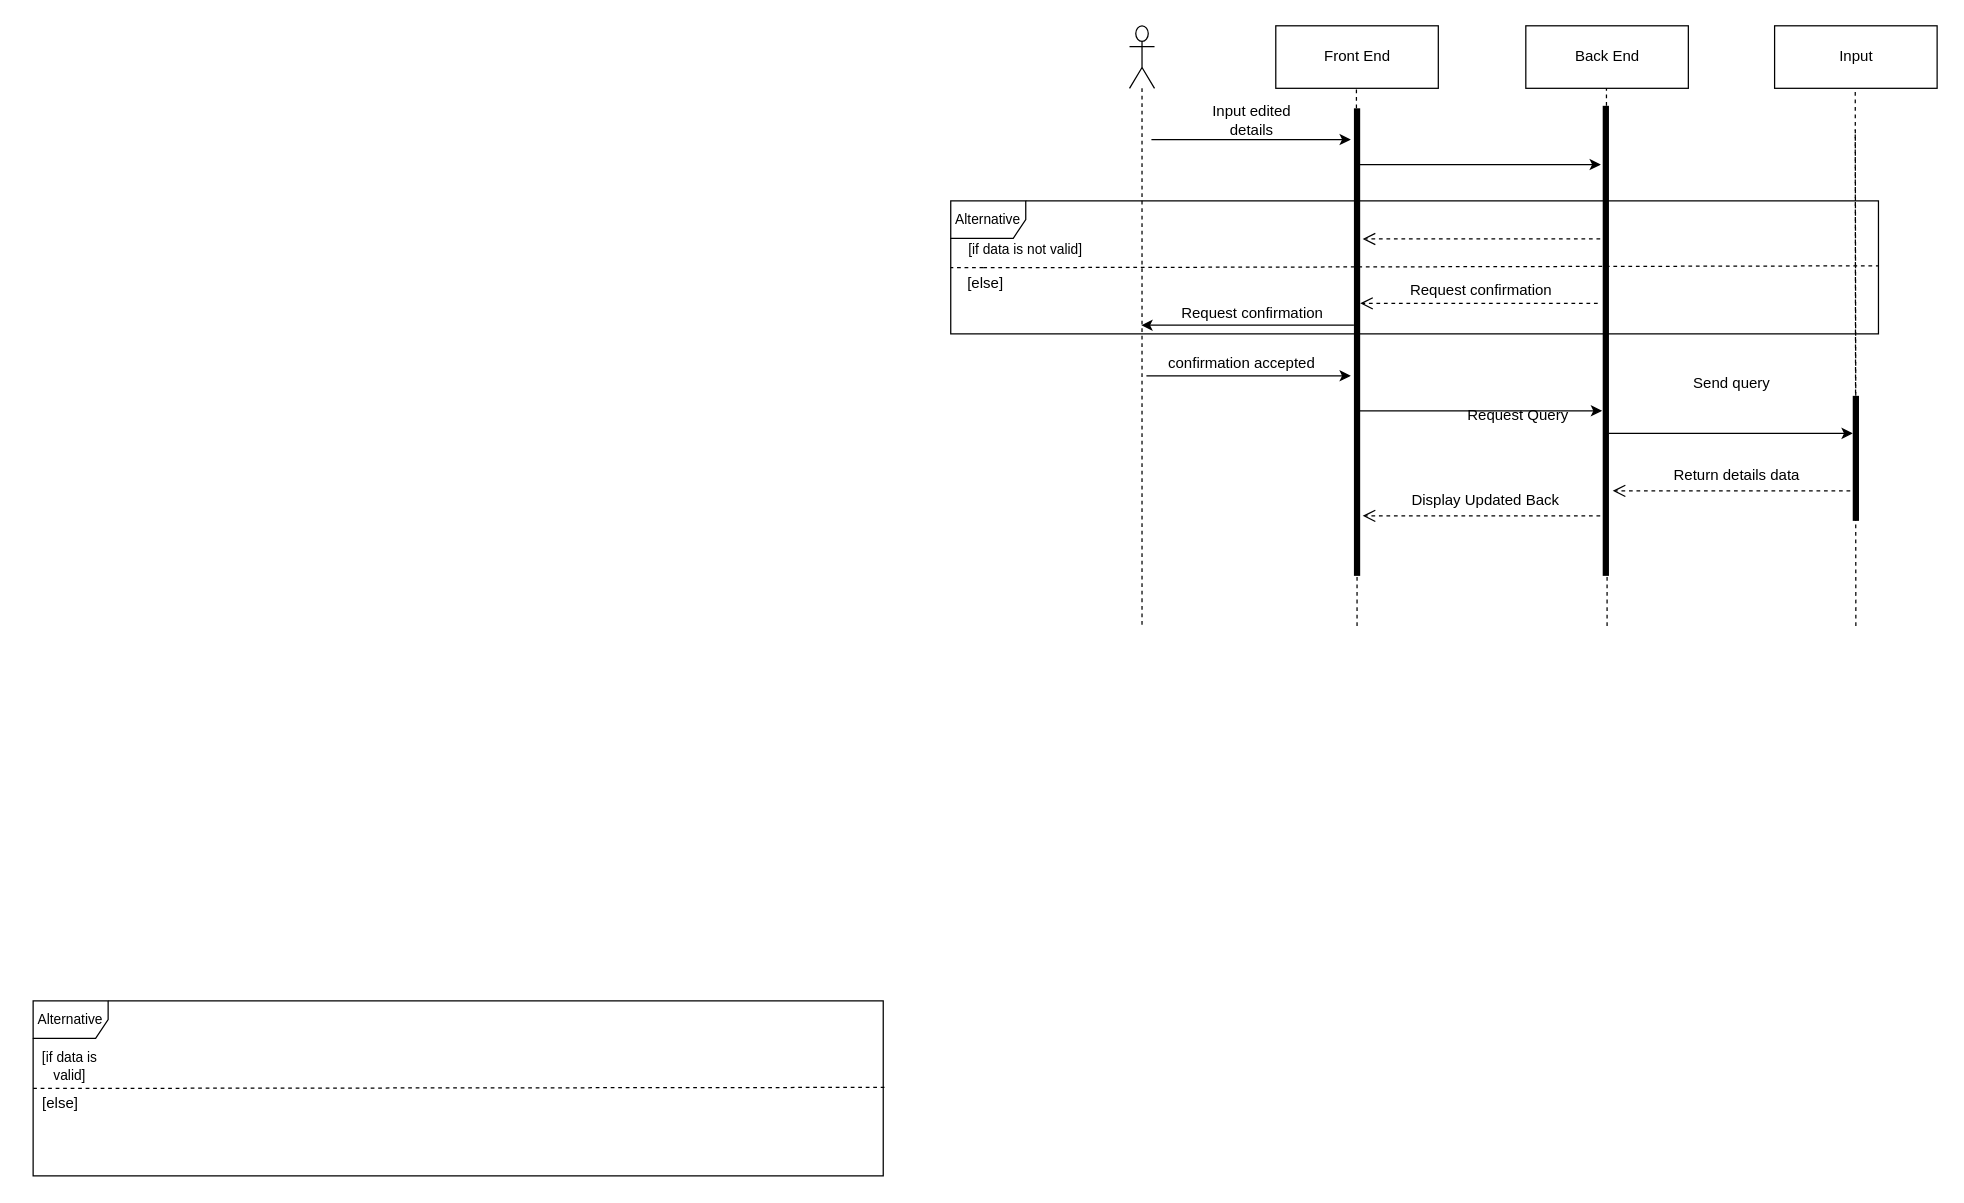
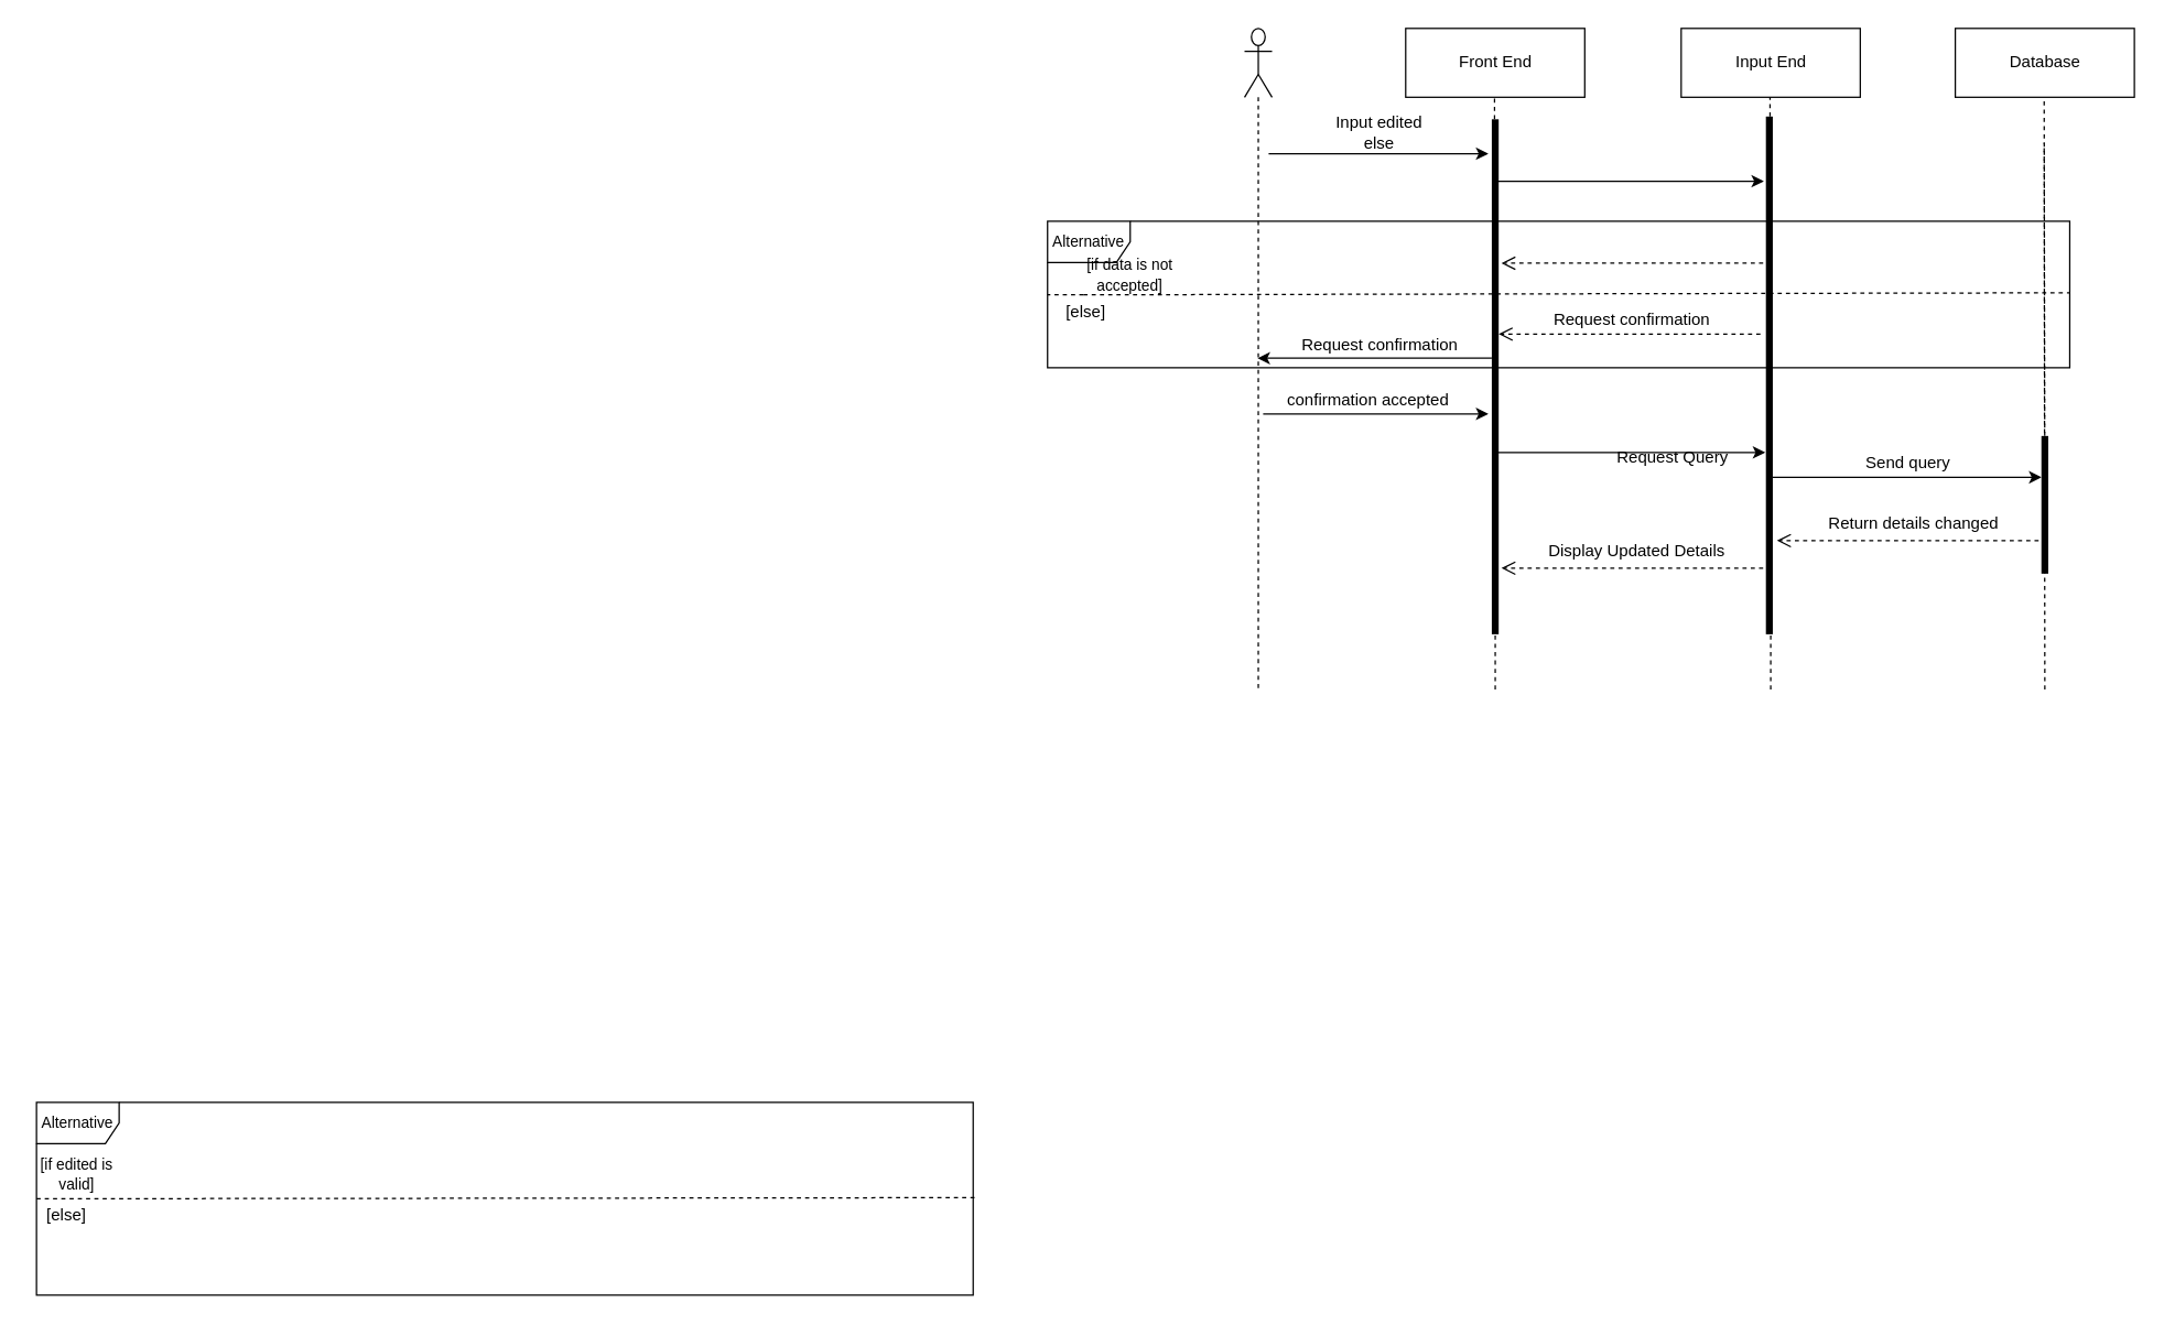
  <mxCell id="0" />
  <mxCell id="1" parent="0" />
  <mxCell id="2" value="" style="shape=umlLifeline;participant=umlActor;perimeter=lifelinePerimeter;whiteSpace=wrap;html=1;container=1;collapsible=0;recursiveResize=0;verticalAlign=top;spacingTop=36;outlineConnect=0;size=50;" parent="1" vertex="1"><mxGeometry x="903" y="20" width="20" height="480" as="geometry" /></mxCell>
  <mxCell id="3" value="Front End" style="html=1;" parent="1" vertex="1"><mxGeometry x="1020" y="20" width="130" height="50" as="geometry" /></mxCell>
  <mxCell id="4" value="" style="endArrow=none;dashed=1;html=1;" parent="1" source="21" edge="1"><mxGeometry width="50" height="50" relative="1" as="geometry"><mxPoint x="1085" y="450" as="sourcePoint" /><mxPoint x="1084.5" y="70" as="targetPoint" /></mxGeometry></mxCell>
- <mxCell id="5" value="Back End" style="html=1;" parent="1" vertex="1"><mxGeometry x="1220" y="20" width="130" height="50" as="geometry" /></mxCell>
+ <mxCell id="5" value="Input End" style="html=1;" parent="1" vertex="1"><mxGeometry x="1220" y="20" width="130" height="50" as="geometry" /></mxCell>
  <mxCell id="6" value="" style="endArrow=none;dashed=1;html=1;" parent="1" source="23" edge="1"><mxGeometry width="50" height="50" relative="1" as="geometry"><mxPoint x="1285" y="450" as="sourcePoint" /><mxPoint x="1284.5" y="70" as="targetPoint" /></mxGeometry></mxCell>
- <mxCell id="7" value="Input" style="html=1;" parent="1" vertex="1"><mxGeometry x="1419" y="20" width="130" height="50" as="geometry" /></mxCell>
+ <mxCell id="7" value="Database" style="html=1;" parent="1" vertex="1"><mxGeometry x="1419" y="20" width="130" height="50" as="geometry" /></mxCell>
  <mxCell id="8" value="" style="endArrow=none;dashed=1;html=1;" parent="1" edge="1"><mxGeometry width="50" height="50" relative="1" as="geometry"><mxPoint x="1484" y="370" as="sourcePoint" /><mxPoint x="1483.5" y="70" as="targetPoint" /></mxGeometry></mxCell>
  <mxCell id="9" value="" style="endArrow=classic;html=1;" parent="1" edge="1"><mxGeometry width="50" height="50" relative="1" as="geometry"><mxPoint x="920.525" y="111" as="sourcePoint" /><mxPoint x="1080" y="111" as="targetPoint" /></mxGeometry></mxCell>
- <mxCell id="10" value="Input edited details" style="text;html=1;strokeColor=none;fillColor=none;align=center;verticalAlign=middle;whiteSpace=wrap;rounded=0;" parent="1" vertex="1"><mxGeometry x="956" y="86" width="90" height="20" as="geometry" /></mxCell>
+ <mxCell id="10" value="Input edited else" style="text;html=1;strokeColor=none;fillColor=none;align=center;verticalAlign=middle;whiteSpace=wrap;rounded=0;" parent="1" vertex="1"><mxGeometry x="956" y="86" width="90" height="20" as="geometry" /></mxCell>
  <mxCell id="11" value="" style="endArrow=classic;html=1;" parent="1" edge="1"><mxGeometry width="50" height="50" relative="1" as="geometry"><mxPoint x="1085" y="131" as="sourcePoint" /><mxPoint x="1280" y="131" as="targetPoint" /></mxGeometry></mxCell>
  <mxCell id="12" value="" style="html=1;verticalAlign=bottom;endArrow=open;dashed=1;endSize=8;" parent="1" edge="1"><mxGeometry relative="1" as="geometry"><mxPoint x="1479.5" y="392" as="sourcePoint" /><mxPoint x="1289.5" y="392" as="targetPoint" /></mxGeometry></mxCell>
- <mxCell id="13" value="Return details data" style="text;html=1;strokeColor=none;fillColor=none;align=center;verticalAlign=middle;whiteSpace=wrap;rounded=0;" parent="1" vertex="1"><mxGeometry x="1323.5" y="370" width="129.5" height="20" as="geometry" /></mxCell>
+ <mxCell id="13" value="Return details changed" style="text;html=1;strokeColor=none;fillColor=none;align=center;verticalAlign=middle;whiteSpace=wrap;rounded=0;" parent="1" vertex="1"><mxGeometry x="1323.5" y="370" width="129.5" height="20" as="geometry" /></mxCell>
  <mxCell id="14" value="&lt;font style=&quot;font-size: 11px&quot;&gt;Alternative&lt;/font&gt;" style="shape=umlFrame;whiteSpace=wrap;html=1;" parent="1" vertex="1"><mxGeometry x="760" y="160" width="742.08" height="106.43" as="geometry" /></mxCell>
  <mxCell id="15" value="" style="endArrow=none;dashed=1;html=1;exitX=0;exitY=0.5;exitDx=0;exitDy=0;exitPerimeter=0;" parent="1" edge="1"><mxGeometry width="50" height="50" relative="1" as="geometry"><mxPoint x="786.04" y="213.5" as="sourcePoint" /><mxPoint x="1502.08" y="212" as="targetPoint" /></mxGeometry></mxCell>
- <mxCell id="16" value="&lt;font style=&quot;font-size: 11px&quot;&gt;[if data is not valid]&lt;/font&gt;" style="text;html=1;strokeColor=none;fillColor=none;align=center;verticalAlign=middle;whiteSpace=wrap;rounded=0;" parent="1" vertex="1"><mxGeometry x="772.04" y="173.5" width="96.04" height="51" as="geometry" /></mxCell>
+ <mxCell id="16" value="&lt;font style=&quot;font-size: 11px&quot;&gt;[if data is not accepted]&lt;/font&gt;" style="text;html=1;strokeColor=none;fillColor=none;align=center;verticalAlign=middle;whiteSpace=wrap;rounded=0;" parent="1" vertex="1"><mxGeometry x="772.04" y="173.5" width="96.04" height="51" as="geometry" /></mxCell>
  <mxCell id="17" value="[else]" style="text;html=1;strokeColor=none;fillColor=none;align=center;verticalAlign=middle;whiteSpace=wrap;rounded=0;" parent="1" vertex="1"><mxGeometry x="768.04" y="215.5" width="40" height="20" as="geometry" /></mxCell>
  <mxCell id="18" value="" style="html=1;verticalAlign=bottom;endArrow=open;dashed=1;endSize=8;" parent="1" edge="1"><mxGeometry relative="1" as="geometry"><mxPoint x="1279.5" y="412" as="sourcePoint" /><mxPoint x="1089.5" y="412" as="targetPoint" /></mxGeometry></mxCell>
- <mxCell id="19" value="Display Updated Back" style="text;html=1;strokeColor=none;fillColor=none;align=center;verticalAlign=middle;whiteSpace=wrap;rounded=0;" parent="1" vertex="1"><mxGeometry x="1112.5" y="390" width="150" height="19" as="geometry" /></mxCell>
+ <mxCell id="19" value="Display Updated Details" style="text;html=1;strokeColor=none;fillColor=none;align=center;verticalAlign=middle;whiteSpace=wrap;rounded=0;" parent="1" vertex="1"><mxGeometry x="1112.5" y="390" width="150" height="19" as="geometry" /></mxCell>
  <mxCell id="20" value="Request confirmation" style="text;html=1;strokeColor=none;fillColor=none;align=center;verticalAlign=middle;whiteSpace=wrap;rounded=0;" parent="1" vertex="1"><mxGeometry x="1100" y="222" width="169" height="20" as="geometry" /></mxCell>
  <mxCell id="21" value="" style="html=1;points=[];perimeter=orthogonalPerimeter;fillColor=#000000;strokeColor=none;" parent="1" vertex="1"><mxGeometry x="1082.5" y="86" width="5" height="374" as="geometry" /></mxCell>
  <mxCell id="22" value="" style="endArrow=none;dashed=1;html=1;" parent="1" target="21" edge="1"><mxGeometry width="50" height="50" relative="1" as="geometry"><mxPoint x="1085" y="370" as="sourcePoint" /><mxPoint x="1084.5" y="70" as="targetPoint" /></mxGeometry></mxCell>
  <mxCell id="23" value="" style="html=1;points=[];perimeter=orthogonalPerimeter;fillColor=#000000;strokeColor=none;" parent="1" vertex="1"><mxGeometry x="1281.5" y="84" width="5" height="376" as="geometry" /></mxCell>
  <mxCell id="24" value="" style="endArrow=none;dashed=1;html=1;" parent="1" target="23" edge="1"><mxGeometry width="50" height="50" relative="1" as="geometry"><mxPoint x="1285" y="370" as="sourcePoint" /><mxPoint x="1284.5" y="70" as="targetPoint" /></mxGeometry></mxCell>
  <mxCell id="25" value="" style="html=1;points=[];perimeter=orthogonalPerimeter;fillColor=#000000;strokeColor=none;" parent="1" vertex="1"><mxGeometry x="1481.5" y="316" width="5" height="100" as="geometry" /></mxCell>
  <mxCell id="26" value="" style="endArrow=none;dashed=1;html=1;" parent="1" target="21" edge="1"><mxGeometry width="50" height="50" relative="1" as="geometry"><mxPoint x="1085" y="500" as="sourcePoint" /><mxPoint x="1085" y="320" as="targetPoint" /></mxGeometry></mxCell>
  <mxCell id="27" value="" style="endArrow=none;dashed=1;html=1;" parent="1" target="23" edge="1"><mxGeometry width="50" height="50" relative="1" as="geometry"><mxPoint x="1285" y="500" as="sourcePoint" /><mxPoint x="1285" y="320" as="targetPoint" /></mxGeometry></mxCell>
  <mxCell id="28" value="" style="endArrow=none;dashed=1;html=1;" parent="1" edge="1"><mxGeometry width="50" height="50" relative="1" as="geometry"><mxPoint x="1484" y="500" as="sourcePoint" /><mxPoint x="1483.5" y="103" as="targetPoint" /></mxGeometry></mxCell>
  <mxCell id="29" value="" style="endArrow=classic;html=1;" parent="1" edge="1"><mxGeometry width="50" height="50" relative="1" as="geometry"><mxPoint x="1286.5" y="346" as="sourcePoint" /><mxPoint x="1481.5" y="346" as="targetPoint" /></mxGeometry></mxCell>
- <mxCell id="30" value="Send query" style="text;html=1;strokeColor=none;fillColor=none;align=center;verticalAlign=middle;whiteSpace=wrap;rounded=0;" parent="1" vertex="1"><mxGeometry x="1344.5" y="296" width="80" height="20" as="geometry" /></mxCell>
+ <mxCell id="30" value="Send query" style="text;html=1;strokeColor=none;fillColor=none;align=center;verticalAlign=middle;whiteSpace=wrap;rounded=0;" parent="1" vertex="1"><mxGeometry x="1344.5" y="326" width="80" height="20" as="geometry" /></mxCell>
  <mxCell id="31" value="&lt;font style=&quot;font-size: 11px&quot;&gt;Alternative&lt;/font&gt;" style="shape=umlFrame;whiteSpace=wrap;html=1;" parent="1" vertex="1"><mxGeometry x="26" y="800" width="680" height="140" as="geometry" /></mxCell>
  <mxCell id="32" value="" style="endArrow=none;dashed=1;html=1;exitX=0;exitY=0.5;exitDx=0;exitDy=0;exitPerimeter=0;entryX=1.003;entryY=0.494;entryDx=0;entryDy=0;entryPerimeter=0;" parent="1" source="31" target="31" edge="1"><mxGeometry width="50" height="50" relative="1" as="geometry"><mxPoint x="206" y="1403.5" as="sourcePoint" /><mxPoint x="356" y="1404" as="targetPoint" /></mxGeometry></mxCell>
- <mxCell id="33" value="&lt;font style=&quot;font-size: 11px&quot;&gt;[if data is valid]&lt;/font&gt;" style="text;html=1;strokeColor=none;fillColor=none;align=center;verticalAlign=middle;whiteSpace=wrap;rounded=0;" parent="1" vertex="1"><mxGeometry x="20" y="826" width="71.4" height="51" as="geometry" /></mxCell>
+ <mxCell id="33" value="&lt;font style=&quot;font-size: 11px&quot;&gt;[if edited is valid]&lt;/font&gt;" style="text;html=1;strokeColor=none;fillColor=none;align=center;verticalAlign=middle;whiteSpace=wrap;rounded=0;" parent="1" vertex="1"><mxGeometry x="20" y="826" width="71.4" height="51" as="geometry" /></mxCell>
  <mxCell id="34" value="[else]" style="text;html=1;strokeColor=none;fillColor=none;align=center;verticalAlign=middle;whiteSpace=wrap;rounded=0;" parent="1" vertex="1"><mxGeometry x="28" y="872" width="40" height="20" as="geometry" /></mxCell>
  <mxCell id="35" value="" style="html=1;verticalAlign=bottom;endArrow=open;dashed=1;endSize=8;" parent="1" edge="1"><mxGeometry relative="1" as="geometry"><mxPoint x="1277.5" y="242" as="sourcePoint" /><mxPoint x="1087.5" y="242" as="targetPoint" /></mxGeometry></mxCell>
  <mxCell id="36" value="" style="html=1;verticalAlign=bottom;endArrow=open;dashed=1;endSize=8;" edge="1" parent="1"><mxGeometry relative="1" as="geometry"><mxPoint x="1279.5" y="190.5" as="sourcePoint" /><mxPoint x="1089.5" y="190.5" as="targetPoint" /></mxGeometry></mxCell>
  <mxCell id="37" value="" style="endArrow=none;dashed=1;html=1;exitX=0;exitY=0.5;exitDx=0;exitDy=0;exitPerimeter=0;" edge="1" parent="1" target="14"><mxGeometry width="50" height="50" relative="1" as="geometry"><mxPoint x="786.04" y="213.5" as="sourcePoint" /><mxPoint x="1468.08" y="212.708" as="targetPoint" /></mxGeometry></mxCell>
  <mxCell id="38" value="" style="endArrow=classic;html=1;" edge="1" parent="1" target="2"><mxGeometry width="50" height="50" relative="1" as="geometry"><mxPoint x="1082.5" y="259.5" as="sourcePoint" /><mxPoint x="1015.5" y="259.5" as="targetPoint" /></mxGeometry></mxCell>
  <mxCell id="39" value="Request confirmation" style="text;html=1;strokeColor=none;fillColor=none;align=center;verticalAlign=middle;whiteSpace=wrap;rounded=0;" vertex="1" parent="1"><mxGeometry x="916.5" y="240" width="169" height="20" as="geometry" /></mxCell>
  <mxCell id="40" value="" style="endArrow=classic;html=1;" edge="1" parent="1"><mxGeometry width="50" height="50" relative="1" as="geometry"><mxPoint x="916.5" y="300" as="sourcePoint" /><mxPoint x="1080" y="300" as="targetPoint" /></mxGeometry></mxCell>
  <mxCell id="41" value="confirmation accepted" style="text;html=1;strokeColor=none;fillColor=none;align=center;verticalAlign=middle;whiteSpace=wrap;rounded=0;" vertex="1" parent="1"><mxGeometry x="928" y="280" width="130" height="20" as="geometry" /></mxCell>
  <mxCell id="42" value="" style="endArrow=classic;html=1;" edge="1" parent="1"><mxGeometry width="50" height="50" relative="1" as="geometry"><mxPoint x="1086" y="328" as="sourcePoint" /><mxPoint x="1281" y="328" as="targetPoint" /></mxGeometry></mxCell>
  <mxCell id="43" value="Request Query" style="text;html=1;strokeColor=none;fillColor=none;align=center;verticalAlign=middle;whiteSpace=wrap;rounded=0;" vertex="1" parent="1"><mxGeometry x="1169" y="320" width="90" height="24" as="geometry" /></mxCell>
